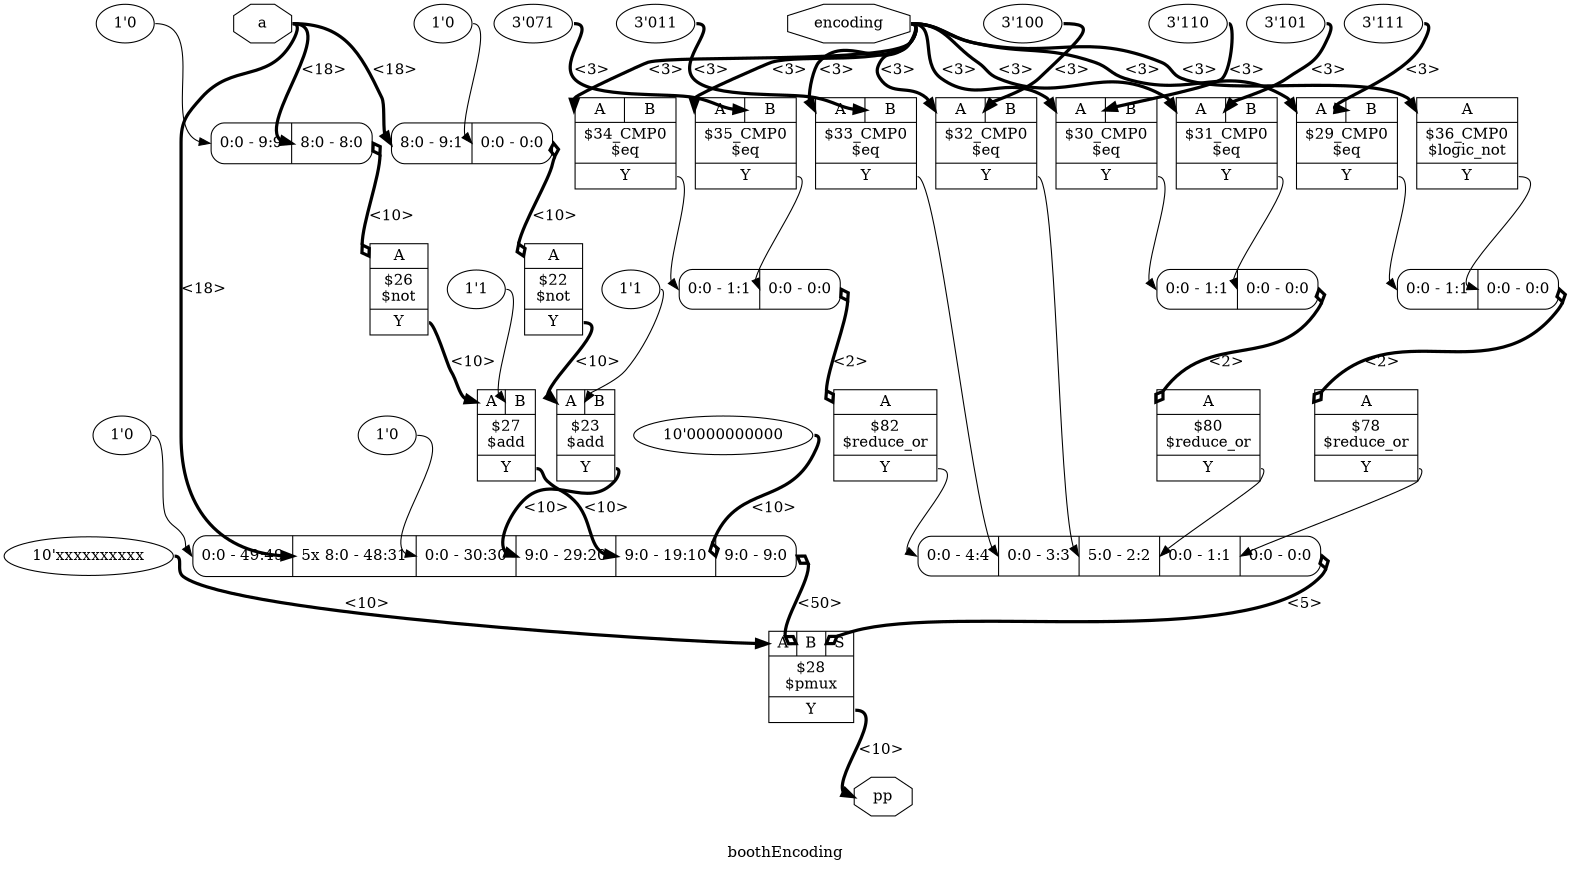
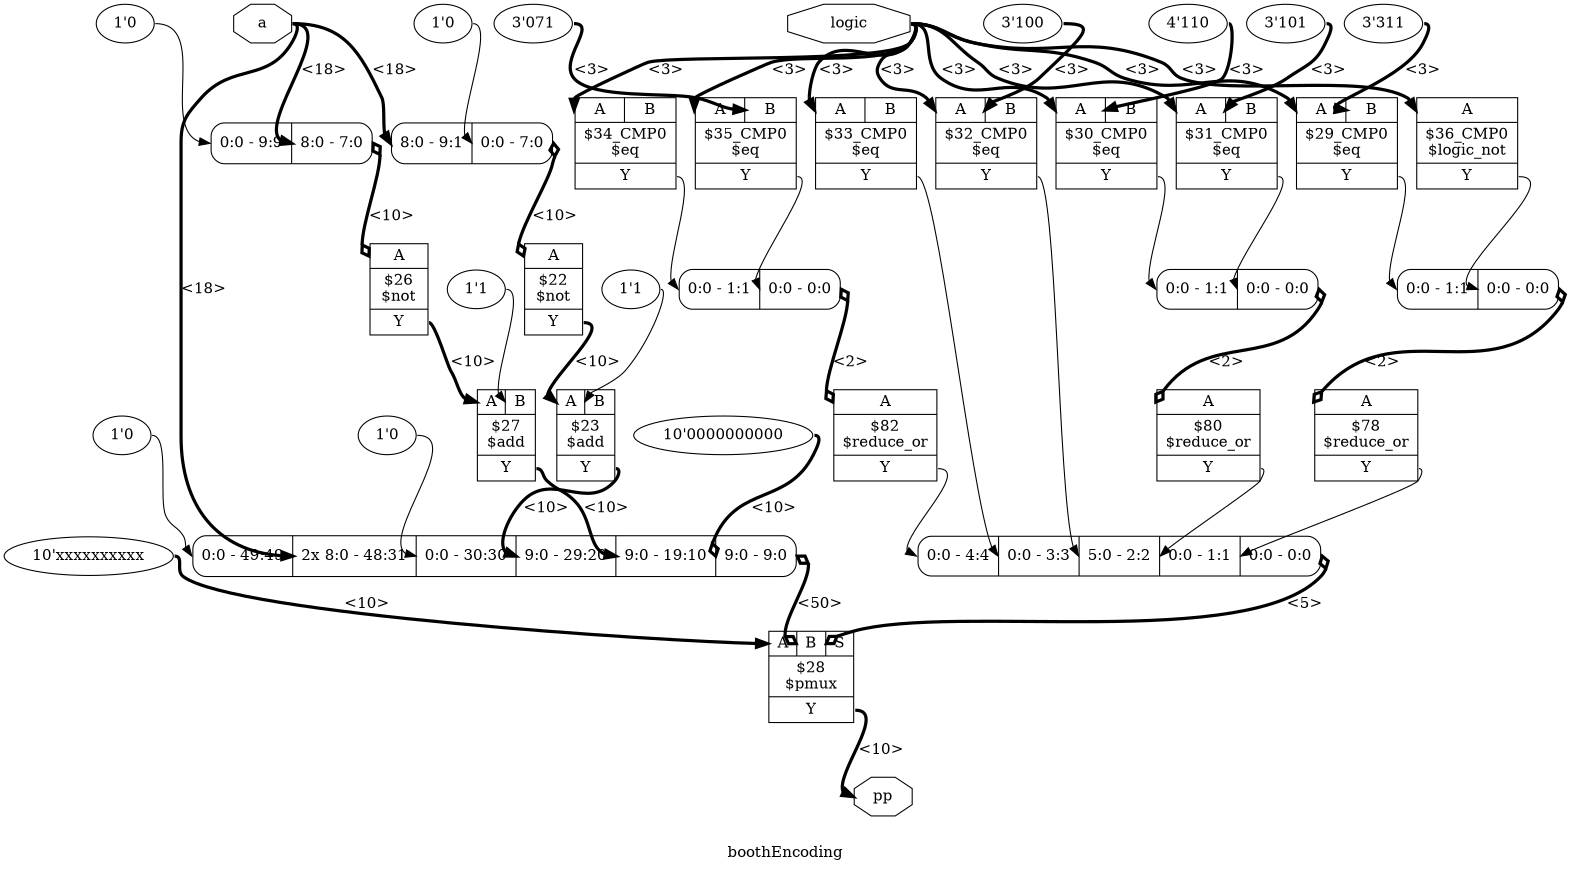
  digraph {
    label=boothEncoding
    rankdir=TB
    remincross=true
    node [shape=record]
    edge [color=black headport="p20:w" style="setlinewidth(3)" tailport=e]
    n1 [color=black fontcolor=black label=a shape=octagon]
-   n2 [label="<s1> 8:0 - 9:1 |<s0> 0:0 - 0:0 " style=rounded]
-   n3 [label="<s1> 0:0 - 9:9 |<s0> 8:0 - 8:0 " style=rounded]
-   n4 [label="<s6> 0:0 - 49:49 |<s5> 5x 8:0 - 48:31 |<s3> 0:0 - 30:30 |<s2> 9:0 - 29:20 |<s1> 9:0 - 19:10 |<s0> 9:0 - 9:0 " style=rounded]
+   n2 [label="<s1> 8:0 - 9:1 |<s0> 0:0 - 7:0 " style=rounded]
+   n3 [label="<s1> 0:0 - 9:9 |<s0> 8:0 - 7:0 " style=rounded]
+   n4 [label="<s6> 0:0 - 49:49 |<s5> 2x 8:0 - 48:31 |<s3> 0:0 - 30:30 |<s2> 9:0 - 29:20 |<s1> 9:0 - 19:10 |<s0> 9:0 - 9:0 " style=rounded]
    n5 [label="{{<p20> A}|$22\n$not|{<p22> Y}}"]
    n6 [label="{{<p20> A}|$26\n$not|{<p22> Y}}"]
    n7 [label="{{<p20> A|<p21> B|<p30> S}|$28\n$pmux|{<p22> Y}}"]
-   n8 [color=black fontcolor=black label=encoding shape=octagon]
+   n8 [color=black fontcolor=black label=logic shape=octagon]
    n9 [label="{{<p20> A|<p21> B}|$29_CMP0\n$eq|{<p22> Y}}"]
    n10 [label="{{<p20> A|<p21> B}|$30_CMP0\n$eq|{<p22> Y}}"]
    n11 [label="{{<p20> A|<p21> B}|$31_CMP0\n$eq|{<p22> Y}}"]
    n12 [label="{{<p20> A|<p21> B}|$32_CMP0\n$eq|{<p22> Y}}"]
    n13 [label="{{<p20> A|<p21> B}|$33_CMP0\n$eq|{<p22> Y}}"]
    n14 [label="{{<p20> A|<p21> B}|$34_CMP0\n$eq|{<p22> Y}}"]
    n15 [label="{{<p20> A|<p21> B}|$35_CMP0\n$eq|{<p22> Y}}"]
    n16 [label="{{<p20> A}|$36_CMP0\n$logic_not|{<p22> Y}}"]
    n17 [label="<s1> 0:0 - 1:1 |<s0> 0:0 - 0:0 " style=rounded]
    n18 [label="<s1> 0:0 - 1:1 |<s0> 0:0 - 0:0 " style=rounded]
    n19 [label="<s4> 0:0 - 4:4 |<s3> 0:0 - 3:3 |<s2> 5:0 - 2:2 |<s1> 0:0 - 1:1 |<s0> 0:0 - 0:0 " style=rounded]
    n20 [label="<s1> 0:0 - 1:1 |<s0> 0:0 - 0:0 " style=rounded]
    n21 [color=black fontcolor=black label=pp shape=octagon]
    n22 [label="1'1" shape=""]
    n23 [label="{{<p20> A|<p21> B}|$23\n$add|{<p22> Y}}"]
    n24 [label="1'1" shape=""]
    n25 [label="{{<p20> A|<p21> B}|$27\n$add|{<p22> Y}}"]
    n26 [label="{{<p20> A}|$78\n$reduce_or|{<p22> Y}}"]
    n27 [label="{{<p20> A}|$80\n$reduce_or|{<p22> Y}}"]
    n28 [label="{{<p20> A}|$82\n$reduce_or|{<p22> Y}}"]
    n29 [label="1'0" shape=""]
    n30 [label="1'0" shape=""]
    n31 [label="10'xxxxxxxxxx" shape=""]
    n32 [label="1'0" shape=""]
    n33 [label="1'0" shape=""]
    n34 [label="10'0000000000" shape=""]
-   n35 [label="3'111" shape=""]
-   n36 [label="3'110" shape=""]
+   n35 [label="3'311" shape=""]
+   n36 [label="4'110" shape=""]
    n37 [label="3'101" shape=""]
    n38 [label="3'100" shape=""]
-   n39 [label="3'011" shape=""]
    n40 [label="3'071" shape=""]
    n1 -> n2 [headport="s1:w" label="<18>"]
    n1 -> n3 [headport="s0:w" label="<18>"]
    n1 -> n4 [headport="s5:w" label="<18>"]
    n2 -> n5 [arrowhead=odiamond arrowtail=odiamond dir=both label="<10>"]
    n3 -> n6 [arrowhead=odiamond arrowtail=odiamond dir=both label="<10>"]
    n4 -> n7 [arrowhead=odiamond arrowtail=odiamond dir=both headport="p21:w" label="<50>"]
    n5 -> n23 [label="<10>" tailport="p22:e"]
    n6 -> n25 [label="<10>" tailport="p22:e"]
    n7 -> n21 [headport=w label="<10>" tailport="p22:e"]
    n8 -> n9 [label="<3>"]
    n8 -> n10 [label="<3>"]
    n8 -> n11 [label="<3>"]
    n8 -> n12 [label="<3>"]
    n8 -> n13 [label="<3>"]
    n8 -> n14 [label="<3>"]
    n8 -> n15 [label="<3>"]
    n8 -> n16 [label="<3>"]
    n9 -> n17 [headport="s1:w" tailport="p22:e" style=""]
    n10 -> n18 [headport="s1:w" tailport="p22:e" style=""]
    n11 -> n18 [headport="s0:w" tailport="p22:e" style=""]
    n12 -> n19 [headport="s2:w" tailport="p22:e" style=""]
    n13 -> n19 [headport="s3:w" tailport="p22:e" style=""]
    n14 -> n20 [headport="s1:w" tailport="p22:e" style=""]
    n15 -> n20 [headport="s0:w" tailport="p22:e" style=""]
    n16 -> n17 [headport="s0:w" tailport="p22:e" style=""]
    n17 -> n26 [arrowhead=odiamond arrowtail=odiamond dir=both label="<2>"]
    n18 -> n27 [arrowhead=odiamond arrowtail=odiamond dir=both label="<2>"]
    n19 -> n7 [arrowhead=odiamond arrowtail=odiamond dir=both headport="p30:w" label="<5>"]
    n20 -> n28 [arrowhead=odiamond arrowtail=odiamond dir=both label="<2>"]
    n22 -> n23 [headport="p21:w" style=""]
    n23 -> n4 [headport="s2:w" label="<10>" tailport="p22:e"]
    n24 -> n25 [headport="p21:w" style=""]
    n25 -> n4 [headport="s1:w" label="<10>" tailport="p22:e"]
    n26 -> n19 [headport="s0:w" tailport="p22:e" style=""]
    n27 -> n19 [headport="s1:w" tailport="p22:e" style=""]
    n28 -> n19 [headport="s4:w" tailport="p22:e" style=""]
    n29 -> n2 [headport="s0:w" style=""]
    n30 -> n3 [headport="s1:w" style=""]
    n31 -> n7 [label="<10>"]
    n32 -> n4 [headport="s6:w" style=""]
    n33 -> n4 [headport="s3:w" style=""]
    n34 -> n4 [arrowhead=odiamond headport="s0:w" label="<10>"]
    n35 -> n9 [headport="p21:w" label="<3>"]
    n36 -> n10 [headport="p21:w" label="<3>"]
    n37 -> n11 [headport="p21:w" label="<3>"]
    n38 -> n12 [headport="p21:w" label="<3>"]
-   n39 -> n13 [headport="p21:w" label="<3>"]
    n40 -> n15 [headport="p21:w" label="<3>"]
  }
